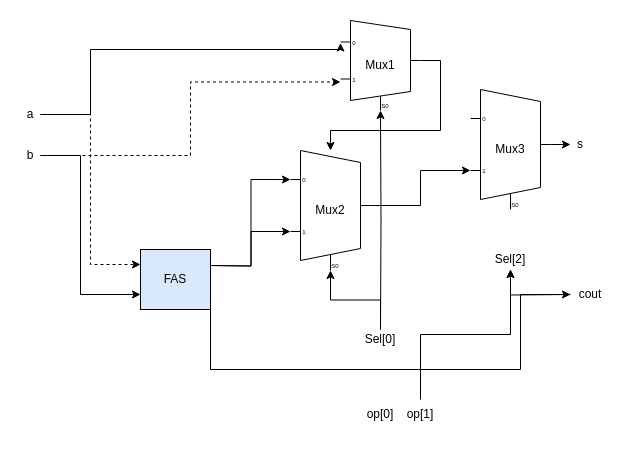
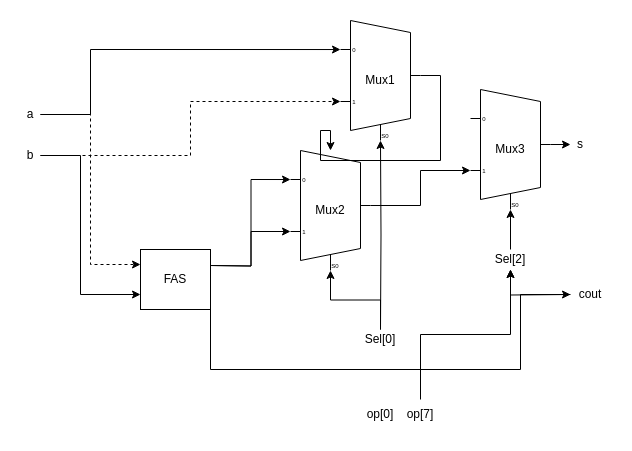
  <mxCell id="0" />
  <mxCell id="1" parent="0" />
  <mxCell id="2" style="edgeStyle=orthogonalEdgeStyle;rounded=0;orthogonalLoop=1;jettySize=auto;html=1;" edge="1" parent="1" target="3"><mxGeometry relative="1" as="geometry"><mxPoint x="380" y="329" as="sourcePoint" /></mxGeometry></mxCell>
- <mxCell id="3" value="Mux1" style="shadow=0;dashed=0;align=center;html=1;strokeWidth=1;shape=mxgraph.electrical.abstract.mux2;whiteSpace=wrap;" vertex="1" parent="1"><mxGeometry x="340" y="20" width="80" height="90" as="geometry" /></mxCell>
+ <mxCell id="3" value="Mux1" style="shadow=0;dashed=0;align=center;html=1;strokeWidth=1;shape=mxgraph.electrical.abstract.mux2;whiteSpace=wrap;" vertex="1" parent="1"><mxGeometry x="340" y="20" width="80" height="120" as="geometry" /></mxCell>
  <mxCell id="4" style="edgeStyle=orthogonalEdgeStyle;rounded=0;orthogonalLoop=1;jettySize=auto;html=1;exitX=0.5;exitY=0;exitDx=0;exitDy=0;" edge="1" parent="1" source="10" target="5"><mxGeometry relative="1" as="geometry"><mxPoint x="370" y="329" as="sourcePoint" /></mxGeometry></mxCell>
  <mxCell id="5" value="Mux2" style="shadow=0;dashed=0;align=center;html=1;strokeWidth=1;shape=mxgraph.electrical.abstract.mux2;whiteSpace=wrap;" vertex="1" parent="1"><mxGeometry x="290" y="150" width="80" height="120" as="geometry" /></mxCell>
  <mxCell id="6" style="edgeStyle=orthogonalEdgeStyle;rounded=0;orthogonalLoop=1;jettySize=auto;html=1;exitX=1;exitY=0.5;exitDx=0;exitDy=-5;exitPerimeter=0;" edge="1" parent="1" source="7"><mxGeometry relative="1" as="geometry"><mxPoint x="570" y="144" as="targetPoint" /></mxGeometry></mxCell>
  <mxCell id="7" value="Mux3" style="shadow=0;dashed=0;align=center;html=1;strokeWidth=1;shape=mxgraph.electrical.abstract.mux2;whiteSpace=wrap;" vertex="1" parent="1"><mxGeometry x="470" y="89" width="80" height="120" as="geometry" /></mxCell>
  <mxCell id="8" style="edgeStyle=orthogonalEdgeStyle;rounded=0;orthogonalLoop=1;jettySize=auto;html=1;exitX=1;exitY=0.5;exitDx=0;exitDy=-5;exitPerimeter=0;" edge="1" parent="1" source="3" target="5"><mxGeometry relative="1" as="geometry" /></mxCell>
  <mxCell id="9" style="edgeStyle=orthogonalEdgeStyle;rounded=0;orthogonalLoop=1;jettySize=auto;html=1;exitX=1;exitY=0.5;exitDx=0;exitDy=-5;exitPerimeter=0;entryX=0;entryY=0.65;entryDx=0;entryDy=3;entryPerimeter=0;" edge="1" parent="1" source="5" target="7"><mxGeometry relative="1" as="geometry" /></mxCell>
  <mxCell id="10" value="Sel[0]" style="text;html=1;align=center;verticalAlign=middle;whiteSpace=wrap;rounded=0;" vertex="1" parent="1"><mxGeometry x="360" y="329" width="40" height="20" as="geometry" /></mxCell>
  <mxCell id="11" value="Sel[2]" style="text;html=1;align=center;verticalAlign=middle;whiteSpace=wrap;rounded=0;" vertex="1" parent="1"><mxGeometry x="480" y="249" width="60" height="20" as="geometry" /></mxCell>
  <mxCell id="12" value="s" style="text;html=1;align=center;verticalAlign=middle;whiteSpace=wrap;rounded=0;" vertex="1" parent="1"><mxGeometry x="550" y="129" width="60" height="30" as="geometry" /></mxCell>
  <mxCell id="13" style="edgeStyle=orthogonalEdgeStyle;rounded=0;orthogonalLoop=1;jettySize=auto;html=1;entryX=0;entryY=0.25;entryDx=0;entryDy=0;dashed=1;" edge="1" parent="1" source="14" target="15"><mxGeometry relative="1" as="geometry"><mxPoint x="120" y="270" as="targetPoint" /></mxGeometry></mxCell>
  <mxCell id="14" value="a" style="text;html=1;align=center;verticalAlign=middle;whiteSpace=wrap;rounded=0;" vertex="1" parent="1"><mxGeometry x="20" y="99" width="20" height="30" as="geometry" /></mxCell>
- <mxCell id="15" value="FAS" style="rounded=0;whiteSpace=wrap;html=1;fillColor=#dae8fc;" vertex="1" parent="1"><mxGeometry x="140" y="249" width="70" height="60" as="geometry" /></mxCell>
+ <mxCell id="15" value="FAS" style="rounded=0;whiteSpace=wrap;html=1;" vertex="1" parent="1"><mxGeometry x="140" y="249" width="70" height="60" as="geometry" /></mxCell>
  <mxCell id="16" style="edgeStyle=orthogonalEdgeStyle;rounded=0;orthogonalLoop=1;jettySize=auto;html=1;exitX=1;exitY=0.25;exitDx=0;exitDy=0;entryX=0;entryY=0.217;entryDx=0;entryDy=3;entryPerimeter=0;" edge="1" parent="1" target="5"><mxGeometry relative="1" as="geometry"><mxPoint x="210" y="265" as="sourcePoint" /></mxGeometry></mxCell>
  <mxCell id="17" style="edgeStyle=orthogonalEdgeStyle;rounded=0;orthogonalLoop=1;jettySize=auto;html=1;exitX=1;exitY=0.25;exitDx=0;exitDy=0;entryX=0;entryY=0.65;entryDx=0;entryDy=3;entryPerimeter=0;" edge="1" parent="1" target="5"><mxGeometry relative="1" as="geometry"><mxPoint x="210" y="265" as="sourcePoint" /></mxGeometry></mxCell>
  <mxCell id="18" value="" style="endArrow=classic;html=1;rounded=0;exitX=1;exitY=0.75;exitDx=0;exitDy=0;" edge="1" parent="1" source="15"><mxGeometry width="50" height="50" relative="1" as="geometry"><mxPoint x="480" y="289" as="sourcePoint" /><mxPoint x="570" y="294" as="targetPoint" /><Array as="points"><mxPoint x="210" y="369" /><mxPoint x="520" y="369" /><mxPoint x="520" y="294" /></Array></mxGeometry></mxCell>
  <mxCell id="19" value="" style="edgeStyle=orthogonalEdgeStyle;rounded=0;orthogonalLoop=1;jettySize=auto;html=1;" edge="1" parent="1" target="11"><mxGeometry relative="1" as="geometry"><mxPoint x="570" y="294" as="sourcePoint" /></mxGeometry></mxCell>
  <mxCell id="20" value="cout" style="text;html=1;align=center;verticalAlign=middle;whiteSpace=wrap;rounded=0;" vertex="1" parent="1"><mxGeometry x="570" y="279" width="40" height="30" as="geometry" /></mxCell>
  <mxCell id="21" style="edgeStyle=orthogonalEdgeStyle;rounded=0;orthogonalLoop=1;jettySize=auto;html=1;entryX=0;entryY=0.75;entryDx=0;entryDy=0;" edge="1" parent="1" source="22" target="15"><mxGeometry relative="1" as="geometry"><mxPoint x="90" y="290" as="targetPoint" /><Array as="points"><mxPoint x="80" y="155" /><mxPoint x="80" y="294" /></Array></mxGeometry></mxCell>
  <mxCell id="22" value="b" style="text;html=1;align=center;verticalAlign=middle;whiteSpace=wrap;rounded=0;" vertex="1" parent="1"><mxGeometry x="20" y="140" width="20" height="30" as="geometry" /></mxCell>
  <mxCell id="23" value="op[0]" style="text;html=1;align=center;verticalAlign=middle;whiteSpace=wrap;rounded=0;" vertex="1" parent="1"><mxGeometry x="350" y="399" width="60" height="30" as="geometry" /></mxCell>
  <mxCell id="24" style="edgeStyle=orthogonalEdgeStyle;rounded=0;orthogonalLoop=1;jettySize=auto;html=1;exitX=0.5;exitY=0;exitDx=0;exitDy=0;entryX=0.5;entryY=1;entryDx=0;entryDy=0;" edge="1" parent="1" source="25" target="11"><mxGeometry relative="1" as="geometry"><mxPoint x="510" y="279" as="targetPoint" /></mxGeometry></mxCell>
- <mxCell id="25" value="op[1]" style="text;html=1;align=center;verticalAlign=middle;whiteSpace=wrap;rounded=0;" vertex="1" parent="1"><mxGeometry x="390" y="399" width="60" height="30" as="geometry" /></mxCell>
+ <mxCell id="25" value="op[7]" style="text;html=1;align=center;verticalAlign=middle;whiteSpace=wrap;rounded=0;" vertex="1" parent="1"><mxGeometry x="390" y="399" width="60" height="30" as="geometry" /></mxCell>
+ <mxCell id="26" style="edgeStyle=orthogonalEdgeStyle;rounded=0;orthogonalLoop=1;jettySize=auto;html=1;entryX=0.375;entryY=1;entryDx=10;entryDy=0;entryPerimeter=0;" edge="1" parent="1" source="11" target="7"><mxGeometry relative="1" as="geometry" /></mxCell>
  <mxCell id="27" style="edgeStyle=orthogonalEdgeStyle;rounded=0;orthogonalLoop=1;jettySize=auto;html=1;entryX=0;entryY=0.217;entryDx=0;entryDy=3;entryPerimeter=0;" edge="1" parent="1" source="14" target="3"><mxGeometry relative="1" as="geometry"><Array as="points"><mxPoint x="90" y="114" /><mxPoint x="90" y="49" /></Array></mxGeometry></mxCell>
  <mxCell id="28" style="edgeStyle=orthogonalEdgeStyle;rounded=0;orthogonalLoop=1;jettySize=auto;html=1;entryX=0;entryY=0.65;entryDx=0;entryDy=3;entryPerimeter=0;dashed=1;" edge="1" parent="1" source="22" target="3"><mxGeometry relative="1" as="geometry" /></mxCell>
